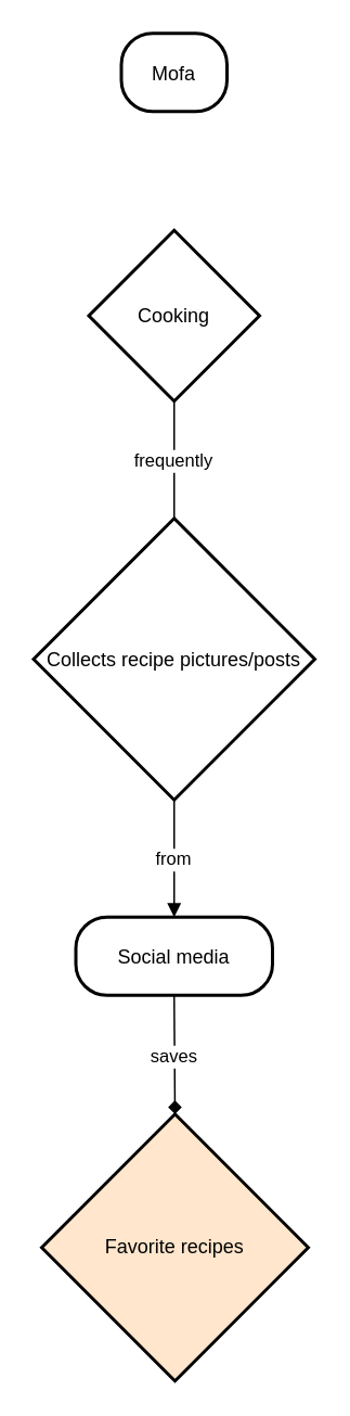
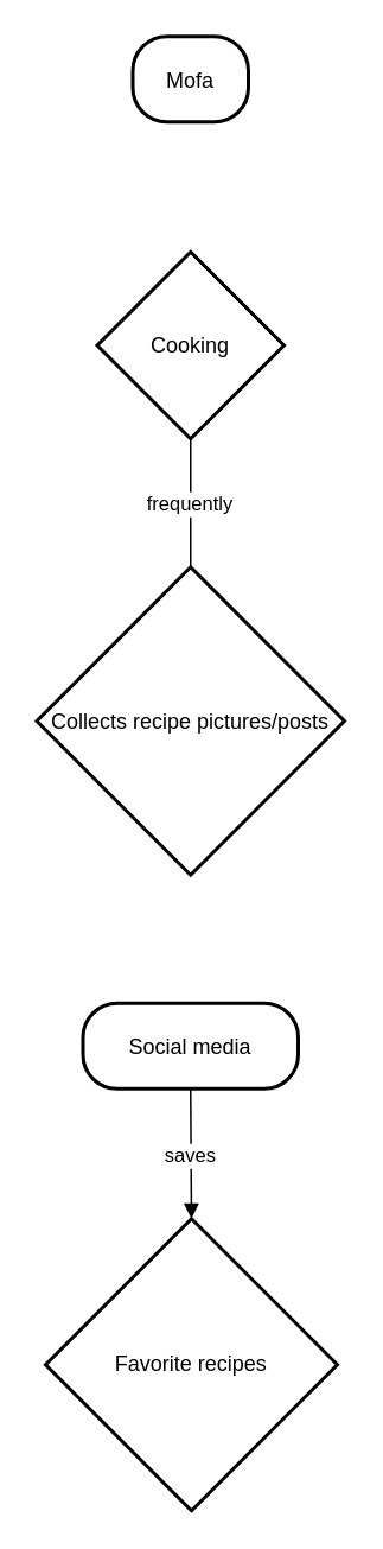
  <mxCell id="0" />
  <mxCell id="1" parent="0" />
  <mxCell id="2" value="Mofa" style="rounded=1;arcSize=40;strokeWidth=2" parent="1" vertex="1"><mxGeometry x="74" y="20" width="65" height="48" as="geometry" /></mxCell>
  <mxCell id="3" value="Cooking" style="rhombus;strokeWidth=2;whiteSpace=wrap;" parent="1" vertex="1"><mxGeometry x="54" y="141" width="105" height="105" as="geometry" /></mxCell>
  <mxCell id="4" value="Collects recipe pictures/posts" style="rhombus;strokeWidth=2;whiteSpace=wrap;" parent="1" vertex="1"><mxGeometry x="20" y="318" width="173" height="173" as="geometry" /></mxCell>
  <mxCell id="5" value="Social media" style="rounded=1;arcSize=40;strokeWidth=2" parent="1" vertex="1"><mxGeometry x="46" y="563" width="121" height="48" as="geometry" /></mxCell>
- <mxCell id="6" value="Favorite recipes" style="rhombus;strokeWidth=2;whiteSpace=wrap;fillColor=#ffe6cc;" parent="1" vertex="1"><mxGeometry x="25" y="684" width="164" height="164" as="geometry" /></mxCell>
+ <mxCell id="6" value="Favorite recipes" style="rhombus;strokeWidth=2;whiteSpace=wrap;" parent="1" vertex="1"><mxGeometry x="25" y="684" width="164" height="164" as="geometry" /></mxCell>
  <mxCell id="7" value="frequently" style="curved=1;startArrow=none;endArrow=none;exitX=0.5;exitY=0.99;entryX=0.5;entryY=0;" parent="1" source="3" target="4" edge="1"><mxGeometry relative="1" as="geometry"><Array as="points" /></mxGeometry></mxCell>
- <mxCell id="8" value="from" style="curved=1;startArrow=none;endArrow=block;exitX=0.5;exitY=1;entryX=0.5;entryY=0;" parent="1" source="4" target="5" edge="1"><mxGeometry relative="1" as="geometry"><Array as="points" /></mxGeometry></mxCell>
- <mxCell id="9" value="saves" style="curved=1;startArrow=none;endArrow=diamond;exitX=0.5;exitY=1.01;entryX=0.5;entryY=0;" parent="1" source="5" target="6" edge="1"><mxGeometry relative="1" as="geometry"><Array as="points" /></mxGeometry></mxCell>
+ <mxCell id="9" value="saves" style="curved=1;startArrow=none;endArrow=block;exitX=0.5;exitY=1.01;entryX=0.5;entryY=0;" parent="1" source="5" target="6" edge="1"><mxGeometry relative="1" as="geometry"><Array as="points" /></mxGeometry></mxCell>
